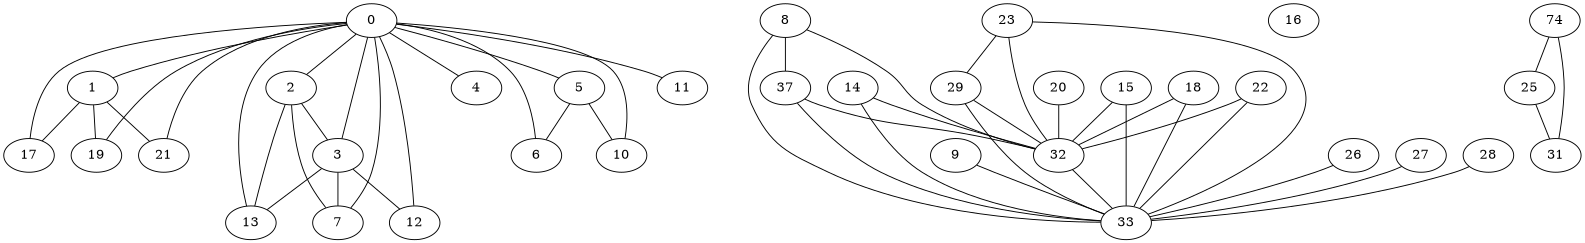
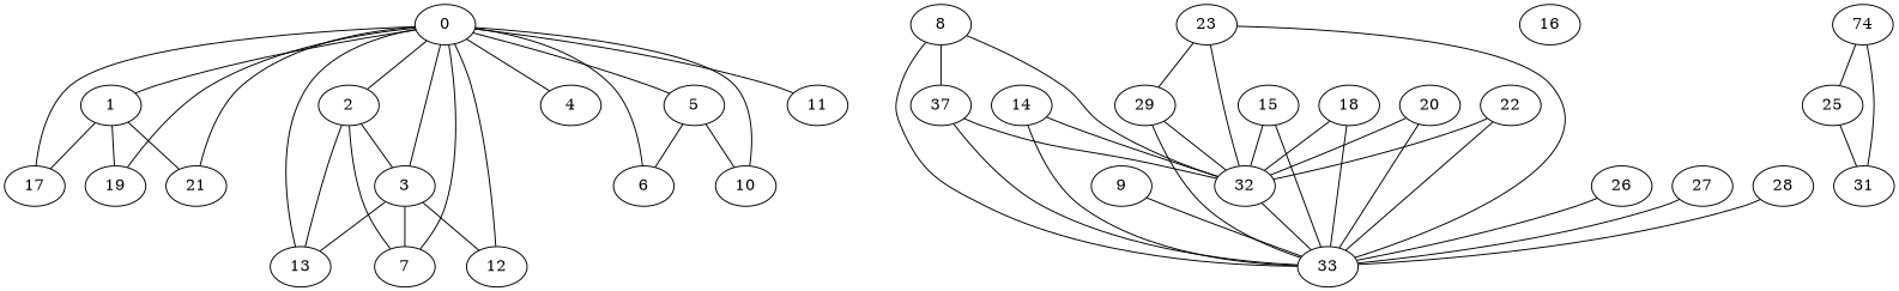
  graph {
    0
    1
    2
    3
    4
    5
    6
    7
    10
    11
    12
    13
    17
    19
    21
    n16 [label=37]
    8
    32
    33
    9
    14
    15
    16
    18
    20
    22
    23
    29
    n29 [label=74]
    25
    31
    26
    27
    28
    0 -- 1
    0 -- 2
    0 -- 3
    0 -- 4
    0 -- 5
    0 -- 6
    0 -- 7
    0 -- 10
    0 -- 11
    0 -- 12
    0 -- 13
    0 -- 17
    0 -- 19
    0 -- 21
    1 -- 17
    1 -- 19
    1 -- 21
    2 -- 3
    2 -- 7
    2 -- 13
    3 -- 7
    3 -- 12
    3 -- 13
    5 -- 6
    5 -- 10
    n16 -- 32
    n16 -- 33
    8 -- n16
    8 -- 32
    8 -- 33
    32 -- 33
    9 -- 33
    14 -- 32
    14 -- 33
    15 -- 32
    15 -- 33
    18 -- 32
    18 -- 33
    20 -- 32
+   20 -- 33
    22 -- 32
    22 -- 33
    23 -- 32
    23 -- 33
    23 -- 29
    29 -- 32
    29 -- 33
    n29 -- 25
    n29 -- 31
    25 -- 31
    26 -- 33
    27 -- 33
    28 -- 33
  }
